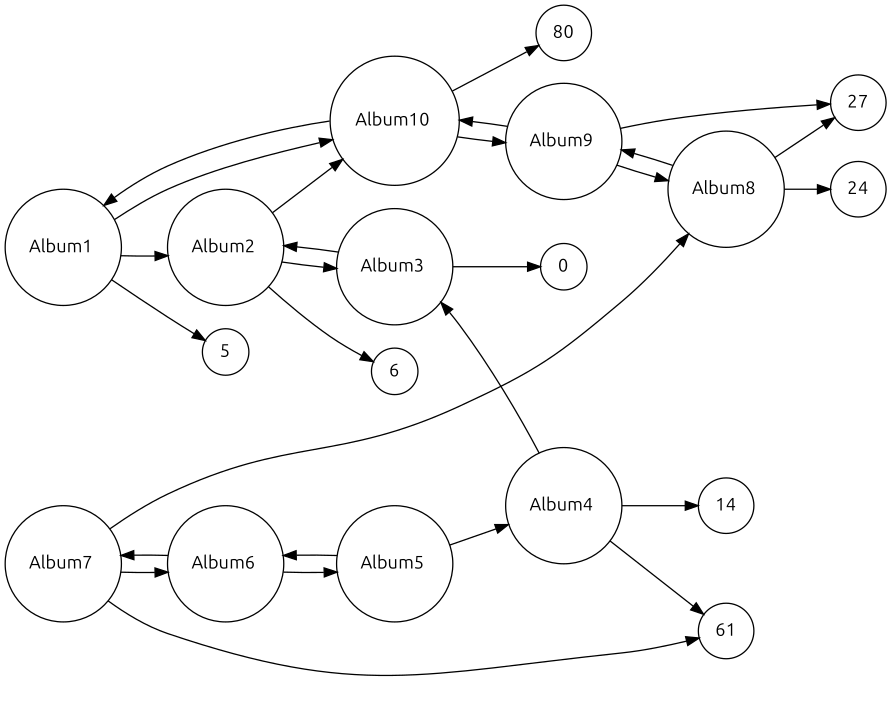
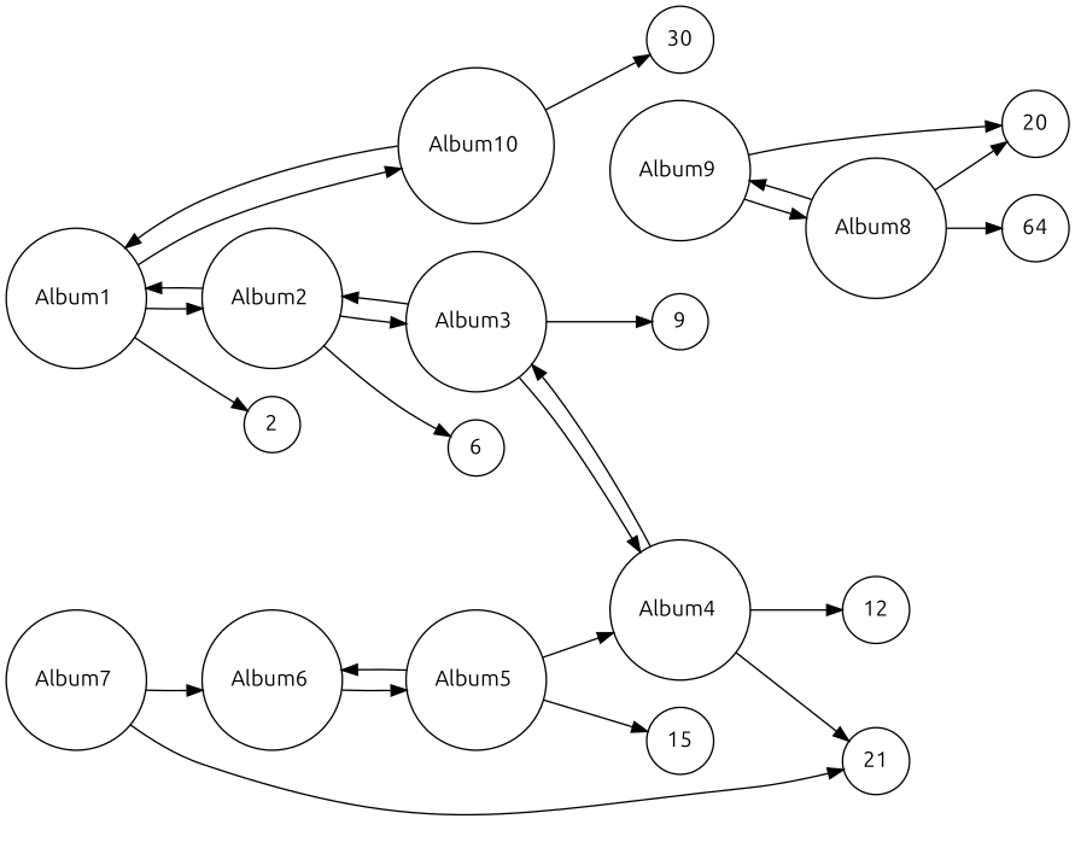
  digraph {
    fontname=Ubuntu
    rankdir=LR
    node [fontname=Ubuntu shape=circle]
    edge [fontname=Ubuntu]
    n1 [label="Album1 \n"]
    n2 [label="Album10 \n"]
    n3 [label="Album2 \n"]
-   n4 [label=5]
+   n4 [label=2]
    n5 [label="Album9 \n"]
-   n6 [label=80]
+   n6 [label=30]
    n7 [label="Album3 \n"]
    n8 [label=6]
    n9 [label="Album8 \n"]
-   n10 [label=27]
+   n10 [label=20]
    n11 [label="Album4 \n"]
-   n12 [label=0]
-   n13 [label=14]
-   n14 [label=61]
+   n12 [label=9]
+   n13 [label=12]
+   n14 [label=21]
    n15 [label="Album5 \n"]
    n16 [label="Album6 \n"]
+   n17 [label=15]
    n18 [label="Album7 \n"]
-   n19 [label=24]
+   n19 [label=64]
    n1 -> n2
    n1 -> n3
    n1 -> n4
    n2 -> n1
-   n2 -> n5
    n2 -> n6
-   n3 -> n2
+   n3 -> n1
    n3 -> n7
    n3 -> n8
-   n5 -> n2
    n5 -> n9
    n5 -> n10
    n7 -> n3
+   n7 -> n11
    n7 -> n12
    n9 -> n5
    n9 -> n10
    n9 -> n19
    n11 -> n7
    n11 -> n13
    n11 -> n14
    n15 -> n11
    n15 -> n16
+   n15 -> n17
    n16 -> n15
-   n16 -> n18
-   n18 -> n9
    n18 -> n14
    n18 -> n16
  }
